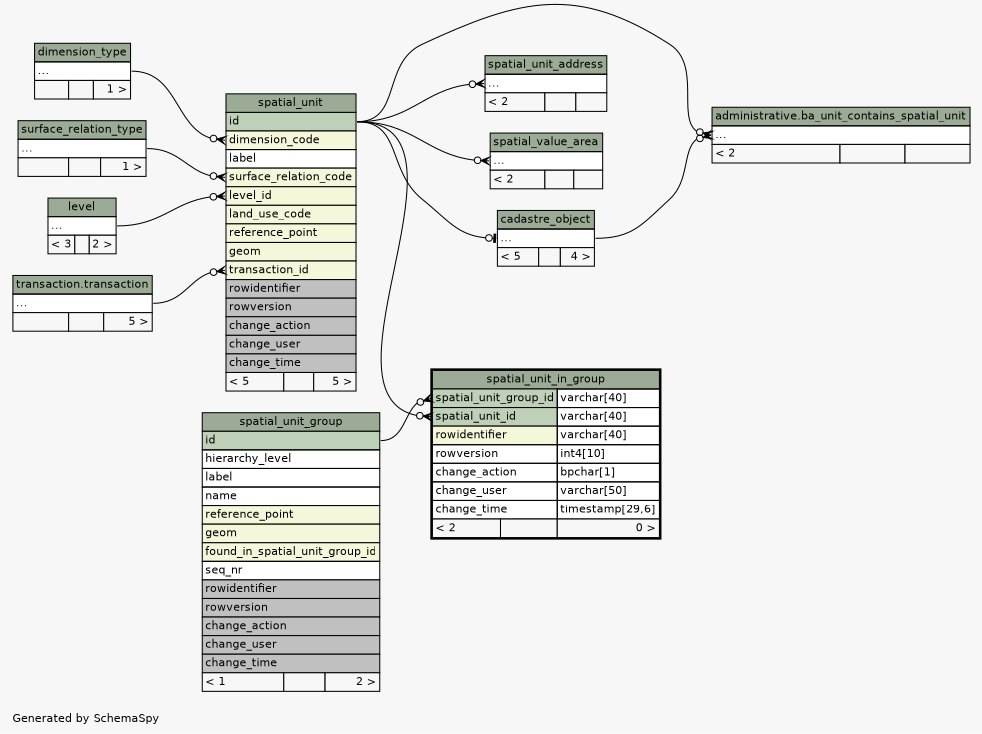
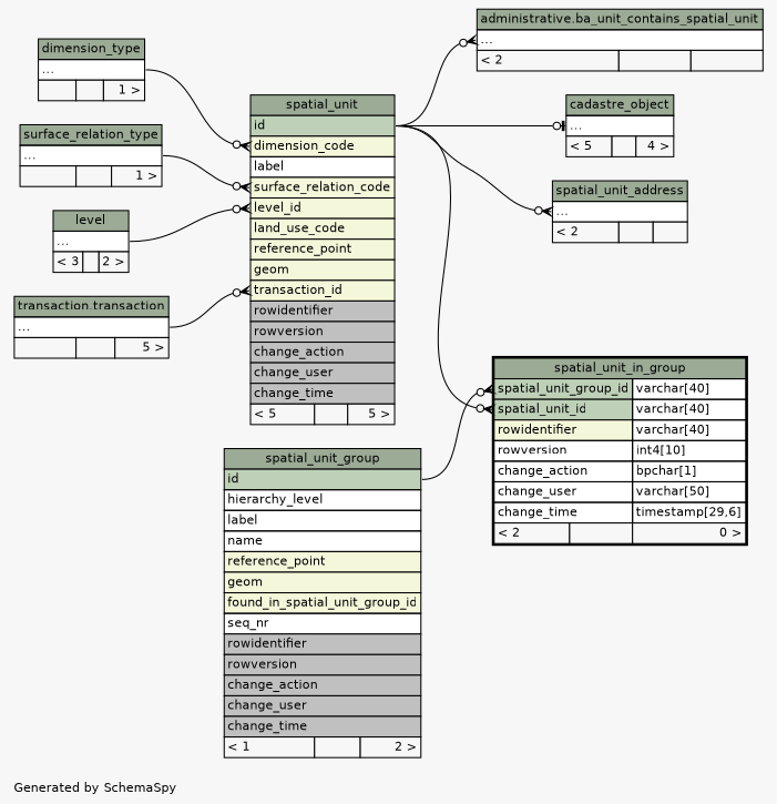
  digraph {
    bgcolor="#f7f7f7"
    fontname=Helvetica
    fontsize=11
    label="\nGenerated by SchemaSpy"
    labeljust=l
    nodesep=0.18
    rankdir=RL
    ranksep=0.46
    node [fontname=Helvetica fontsize=11 shape=plaintext]
    edge [arrowhead=none arrowsize=0.8 arrowtail=crowodot dir=back headport="id:e" tailport="elipses:w"]
    n1 [label=<     <TABLE BORDER="0" CELLBORDER="1" CELLSPACING="0" BGCOLOR="#ffffff">       <TR><TD COLSPAN="3" BGCOLOR="#9bab96" ALIGN="CENTER">administrative.ba_unit_contains_spatial_unit</TD></TR>       <TR><TD PORT="elipses" COLSPAN="3" ALIGN="LEFT">...</TD></TR>       <TR><TD ALIGN="LEFT" BGCOLOR="#f7f7f7">&lt; 2</TD><TD ALIGN="RIGHT" BGCOLOR="#f7f7f7">  </TD><TD ALIGN="RIGHT" BGCOLOR="#f7f7f7">  </TD></TR>     </TABLE>>]
    n2 [label=<     <TABLE BORDER="0" CELLBORDER="1" CELLSPACING="0" BGCOLOR="#ffffff">       <TR><TD COLSPAN="3" BGCOLOR="#9bab96" ALIGN="CENTER">cadastre_object</TD></TR>       <TR><TD PORT="elipses" COLSPAN="3" ALIGN="LEFT">...</TD></TR>       <TR><TD ALIGN="LEFT" BGCOLOR="#f7f7f7">&lt; 5</TD><TD ALIGN="RIGHT" BGCOLOR="#f7f7f7">  </TD><TD ALIGN="RIGHT" BGCOLOR="#f7f7f7">4 &gt;</TD></TR>     </TABLE>>]
    n3 [label=<     <TABLE BORDER="0" CELLBORDER="1" CELLSPACING="0" BGCOLOR="#ffffff">       <TR><TD COLSPAN="3" BGCOLOR="#9bab96" ALIGN="CENTER">spatial_unit</TD></TR>       <TR><TD PORT="id" COLSPAN="3" BGCOLOR="#bed1b8" ALIGN="LEFT">id</TD></TR>       <TR><TD PORT="dimension_code" COLSPAN="3" BGCOLOR="#f4f7da" ALIGN="LEFT">dimension_code</TD></TR>       <TR><TD PORT="label" COLSPAN="3" ALIGN="LEFT">label</TD></TR>       <TR><TD PORT="surface_relation_code" COLSPAN="3" BGCOLOR="#f4f7da" ALIGN="LEFT">surface_relation_code</TD></TR>       <TR><TD PORT="level_id" COLSPAN="3" BGCOLOR="#f4f7da" ALIGN="LEFT">level_id</TD></TR>       <TR><TD PORT="land_use_code" COLSPAN="3" BGCOLOR="#f4f7da" ALIGN="LEFT">land_use_code</TD></TR>       <TR><TD PORT="reference_point" COLSPAN="3" BGCOLOR="#f4f7da" ALIGN="LEFT">reference_point</TD></TR>       <TR><TD PORT="geom" COLSPAN="3" BGCOLOR="#f4f7da" ALIGN="LEFT">geom</TD></TR>       <TR><TD PORT="transaction_id" COLSPAN="3" BGCOLOR="#f4f7da" ALIGN="LEFT">transaction_id</TD></TR>       <TR><TD PORT="rowidentifier" COLSPAN="3" BGCOLOR="#c0c0c0" ALIGN="LEFT">rowidentifier</TD></TR>       <TR><TD PORT="rowversion" COLSPAN="3" BGCOLOR="#c0c0c0" ALIGN="LEFT">rowversion</TD></TR>       <TR><TD PORT="change_action" COLSPAN="3" BGCOLOR="#c0c0c0" ALIGN="LEFT">change_action</TD></TR>       <TR><TD PORT="change_user" COLSPAN="3" BGCOLOR="#c0c0c0" ALIGN="LEFT">change_user</TD></TR>       <TR><TD PORT="change_time" COLSPAN="3" BGCOLOR="#c0c0c0" ALIGN="LEFT">change_time</TD></TR>       <TR><TD ALIGN="LEFT" BGCOLOR="#f7f7f7">&lt; 5</TD><TD ALIGN="RIGHT" BGCOLOR="#f7f7f7">  </TD><TD ALIGN="RIGHT" BGCOLOR="#f7f7f7">5 &gt;</TD></TR>     </TABLE>>]
    n4 [label=<     <TABLE BORDER="0" CELLBORDER="1" CELLSPACING="0" BGCOLOR="#ffffff">       <TR><TD COLSPAN="3" BGCOLOR="#9bab96" ALIGN="CENTER">transaction.transaction</TD></TR>       <TR><TD PORT="elipses" COLSPAN="3" ALIGN="LEFT">...</TD></TR>       <TR><TD ALIGN="LEFT" BGCOLOR="#f7f7f7">  </TD><TD ALIGN="RIGHT" BGCOLOR="#f7f7f7">  </TD><TD ALIGN="RIGHT" BGCOLOR="#f7f7f7">5 &gt;</TD></TR>     </TABLE>>]
    n5 [label=<     <TABLE BORDER="0" CELLBORDER="1" CELLSPACING="0" BGCOLOR="#ffffff">       <TR><TD COLSPAN="3" BGCOLOR="#9bab96" ALIGN="CENTER">dimension_type</TD></TR>       <TR><TD PORT="elipses" COLSPAN="3" ALIGN="LEFT">...</TD></TR>       <TR><TD ALIGN="LEFT" BGCOLOR="#f7f7f7">  </TD><TD ALIGN="RIGHT" BGCOLOR="#f7f7f7">  </TD><TD ALIGN="RIGHT" BGCOLOR="#f7f7f7">1 &gt;</TD></TR>     </TABLE>>]
    n6 [label=<     <TABLE BORDER="0" CELLBORDER="1" CELLSPACING="0" BGCOLOR="#ffffff">       <TR><TD COLSPAN="3" BGCOLOR="#9bab96" ALIGN="CENTER">level</TD></TR>       <TR><TD PORT="elipses" COLSPAN="3" ALIGN="LEFT">...</TD></TR>       <TR><TD ALIGN="LEFT" BGCOLOR="#f7f7f7">&lt; 3</TD><TD ALIGN="RIGHT" BGCOLOR="#f7f7f7">  </TD><TD ALIGN="RIGHT" BGCOLOR="#f7f7f7">2 &gt;</TD></TR>     </TABLE>>]
    n7 [label=<     <TABLE BORDER="0" CELLBORDER="1" CELLSPACING="0" BGCOLOR="#ffffff">       <TR><TD COLSPAN="3" BGCOLOR="#9bab96" ALIGN="CENTER">surface_relation_type</TD></TR>       <TR><TD PORT="elipses" COLSPAN="3" ALIGN="LEFT">...</TD></TR>       <TR><TD ALIGN="LEFT" BGCOLOR="#f7f7f7">  </TD><TD ALIGN="RIGHT" BGCOLOR="#f7f7f7">  </TD><TD ALIGN="RIGHT" BGCOLOR="#f7f7f7">1 &gt;</TD></TR>     </TABLE>>]
    n8 [label=<     <TABLE BORDER="0" CELLBORDER="1" CELLSPACING="0" BGCOLOR="#ffffff">       <TR><TD COLSPAN="3" BGCOLOR="#9bab96" ALIGN="CENTER">spatial_unit_address</TD></TR>       <TR><TD PORT="elipses" COLSPAN="3" ALIGN="LEFT">...</TD></TR>       <TR><TD ALIGN="LEFT" BGCOLOR="#f7f7f7">&lt; 2</TD><TD ALIGN="RIGHT" BGCOLOR="#f7f7f7">  </TD><TD ALIGN="RIGHT" BGCOLOR="#f7f7f7">  </TD></TR>     </TABLE>>]
    n9 [label=<     <TABLE BORDER="2" CELLBORDER="1" CELLSPACING="0" BGCOLOR="#ffffff">       <TR><TD COLSPAN="3" BGCOLOR="#9bab96" ALIGN="CENTER">spatial_unit_in_group</TD></TR>       <TR><TD PORT="spatial_unit_group_id" COLSPAN="2" BGCOLOR="#bed1b8" ALIGN="LEFT">spatial_unit_group_id</TD><TD PORT="spatial_unit_group_id.type" ALIGN="LEFT">varchar[40]</TD></TR>       <TR><TD PORT="spatial_unit_id" COLSPAN="2" BGCOLOR="#bed1b8" ALIGN="LEFT">spatial_unit_id</TD><TD PORT="spatial_unit_id.type" ALIGN="LEFT">varchar[40]</TD></TR>       <TR><TD PORT="rowidentifier" COLSPAN="2" BGCOLOR="#f4f7da" ALIGN="LEFT">rowidentifier</TD><TD PORT="rowidentifier.type" ALIGN="LEFT">varchar[40]</TD></TR>       <TR><TD PORT="rowversion" COLSPAN="2" ALIGN="LEFT">rowversion</TD><TD PORT="rowversion.type" ALIGN="LEFT">int4[10]</TD></TR>       <TR><TD PORT="change_action" COLSPAN="2" ALIGN="LEFT">change_action</TD><TD PORT="change_action.type" ALIGN="LEFT">bpchar[1]</TD></TR>       <TR><TD PORT="change_user" COLSPAN="2" ALIGN="LEFT">change_user</TD><TD PORT="change_user.type" ALIGN="LEFT">varchar[50]</TD></TR>       <TR><TD PORT="change_time" COLSPAN="2" ALIGN="LEFT">change_time</TD><TD PORT="change_time.type" ALIGN="LEFT">timestamp[29,6]</TD></TR>       <TR><TD ALIGN="LEFT" BGCOLOR="#f7f7f7">&lt; 2</TD><TD ALIGN="RIGHT" BGCOLOR="#f7f7f7">  </TD><TD ALIGN="RIGHT" BGCOLOR="#f7f7f7">0 &gt;</TD></TR>     </TABLE>>]
    n10 [label=<     <TABLE BORDER="0" CELLBORDER="1" CELLSPACING="0" BGCOLOR="#ffffff">       <TR><TD COLSPAN="3" BGCOLOR="#9bab96" ALIGN="CENTER">spatial_unit_group</TD></TR>       <TR><TD PORT="id" COLSPAN="3" BGCOLOR="#bed1b8" ALIGN="LEFT">id</TD></TR>       <TR><TD PORT="hierarchy_level" COLSPAN="3" ALIGN="LEFT">hierarchy_level</TD></TR>       <TR><TD PORT="label" COLSPAN="3" ALIGN="LEFT">label</TD></TR>       <TR><TD PORT="name" COLSPAN="3" ALIGN="LEFT">name</TD></TR>       <TR><TD PORT="reference_point" COLSPAN="3" BGCOLOR="#f4f7da" ALIGN="LEFT">reference_point</TD></TR>       <TR><TD PORT="geom" COLSPAN="3" BGCOLOR="#f4f7da" ALIGN="LEFT">geom</TD></TR>       <TR><TD PORT="found_in_spatial_unit_group_id" COLSPAN="3" BGCOLOR="#f4f7da" ALIGN="LEFT">found_in_spatial_unit_group_id</TD></TR>       <TR><TD PORT="seq_nr" COLSPAN="3" ALIGN="LEFT">seq_nr</TD></TR>       <TR><TD PORT="rowidentifier" COLSPAN="3" BGCOLOR="#c0c0c0" ALIGN="LEFT">rowidentifier</TD></TR>       <TR><TD PORT="rowversion" COLSPAN="3" BGCOLOR="#c0c0c0" ALIGN="LEFT">rowversion</TD></TR>       <TR><TD PORT="change_action" COLSPAN="3" BGCOLOR="#c0c0c0" ALIGN="LEFT">change_action</TD></TR>       <TR><TD PORT="change_user" COLSPAN="3" BGCOLOR="#c0c0c0" ALIGN="LEFT">change_user</TD></TR>       <TR><TD PORT="change_time" COLSPAN="3" BGCOLOR="#c0c0c0" ALIGN="LEFT">change_time</TD></TR>       <TR><TD ALIGN="LEFT" BGCOLOR="#f7f7f7">&lt; 1</TD><TD ALIGN="RIGHT" BGCOLOR="#f7f7f7">  </TD><TD ALIGN="RIGHT" BGCOLOR="#f7f7f7">2 &gt;</TD></TR>     </TABLE>>]
-   n11 [label=<     <TABLE BORDER="0" CELLBORDER="1" CELLSPACING="0" BGCOLOR="#ffffff">       <TR><TD COLSPAN="3" BGCOLOR="#9bab96" ALIGN="CENTER">spatial_value_area</TD></TR>       <TR><TD PORT="elipses" COLSPAN="3" ALIGN="LEFT">...</TD></TR>       <TR><TD ALIGN="LEFT" BGCOLOR="#f7f7f7">&lt; 2</TD><TD ALIGN="RIGHT" BGCOLOR="#f7f7f7">  </TD><TD ALIGN="RIGHT" BGCOLOR="#f7f7f7">  </TD></TR>     </TABLE>>]
-   n1 -> n2 [headport="elipses:e"]
    n1 -> n3
    n2 -> n3 [arrowtail=teeodot]
    n3 -> n4 [headport="elipses:e" tailport="transaction_id:w"]
    n3 -> n5 [headport="elipses:e" tailport="dimension_code:w"]
    n3 -> n6 [headport="elipses:e" tailport="level_id:w"]
    n3 -> n7 [headport="elipses:e" tailport="surface_relation_code:w"]
    n8 -> n3
    n9 -> n3 [tailport="spatial_unit_id:w"]
    n9 -> n10 [tailport="spatial_unit_group_id:w"]
-   n11 -> n3
  }
